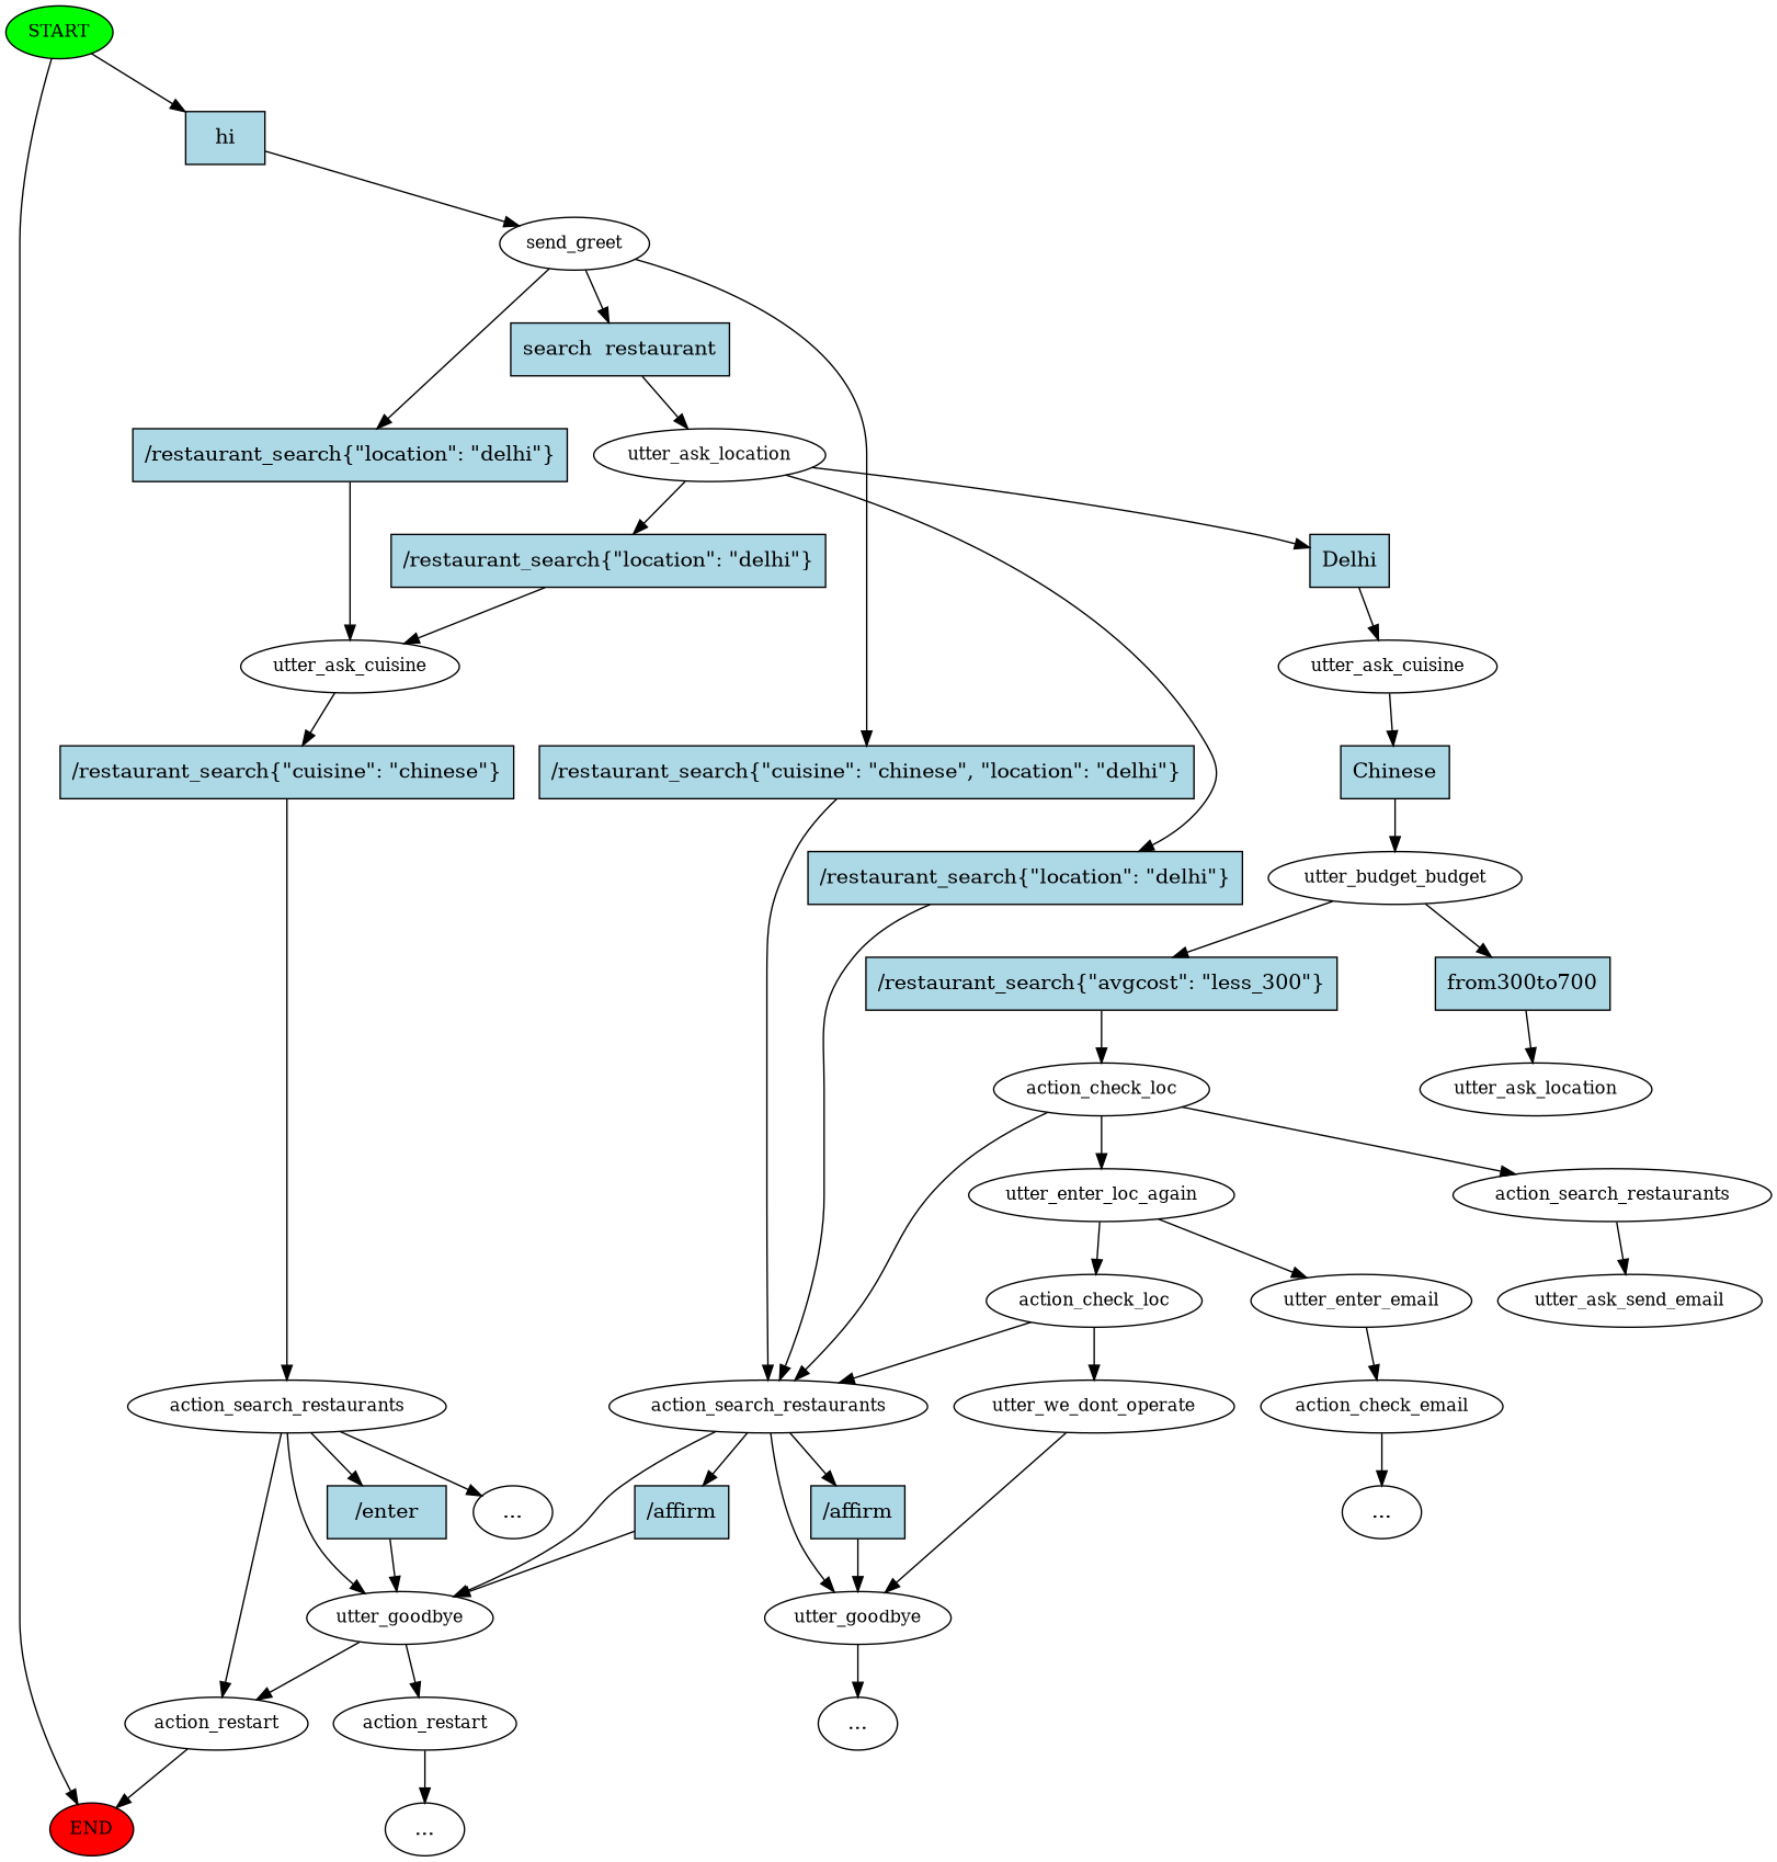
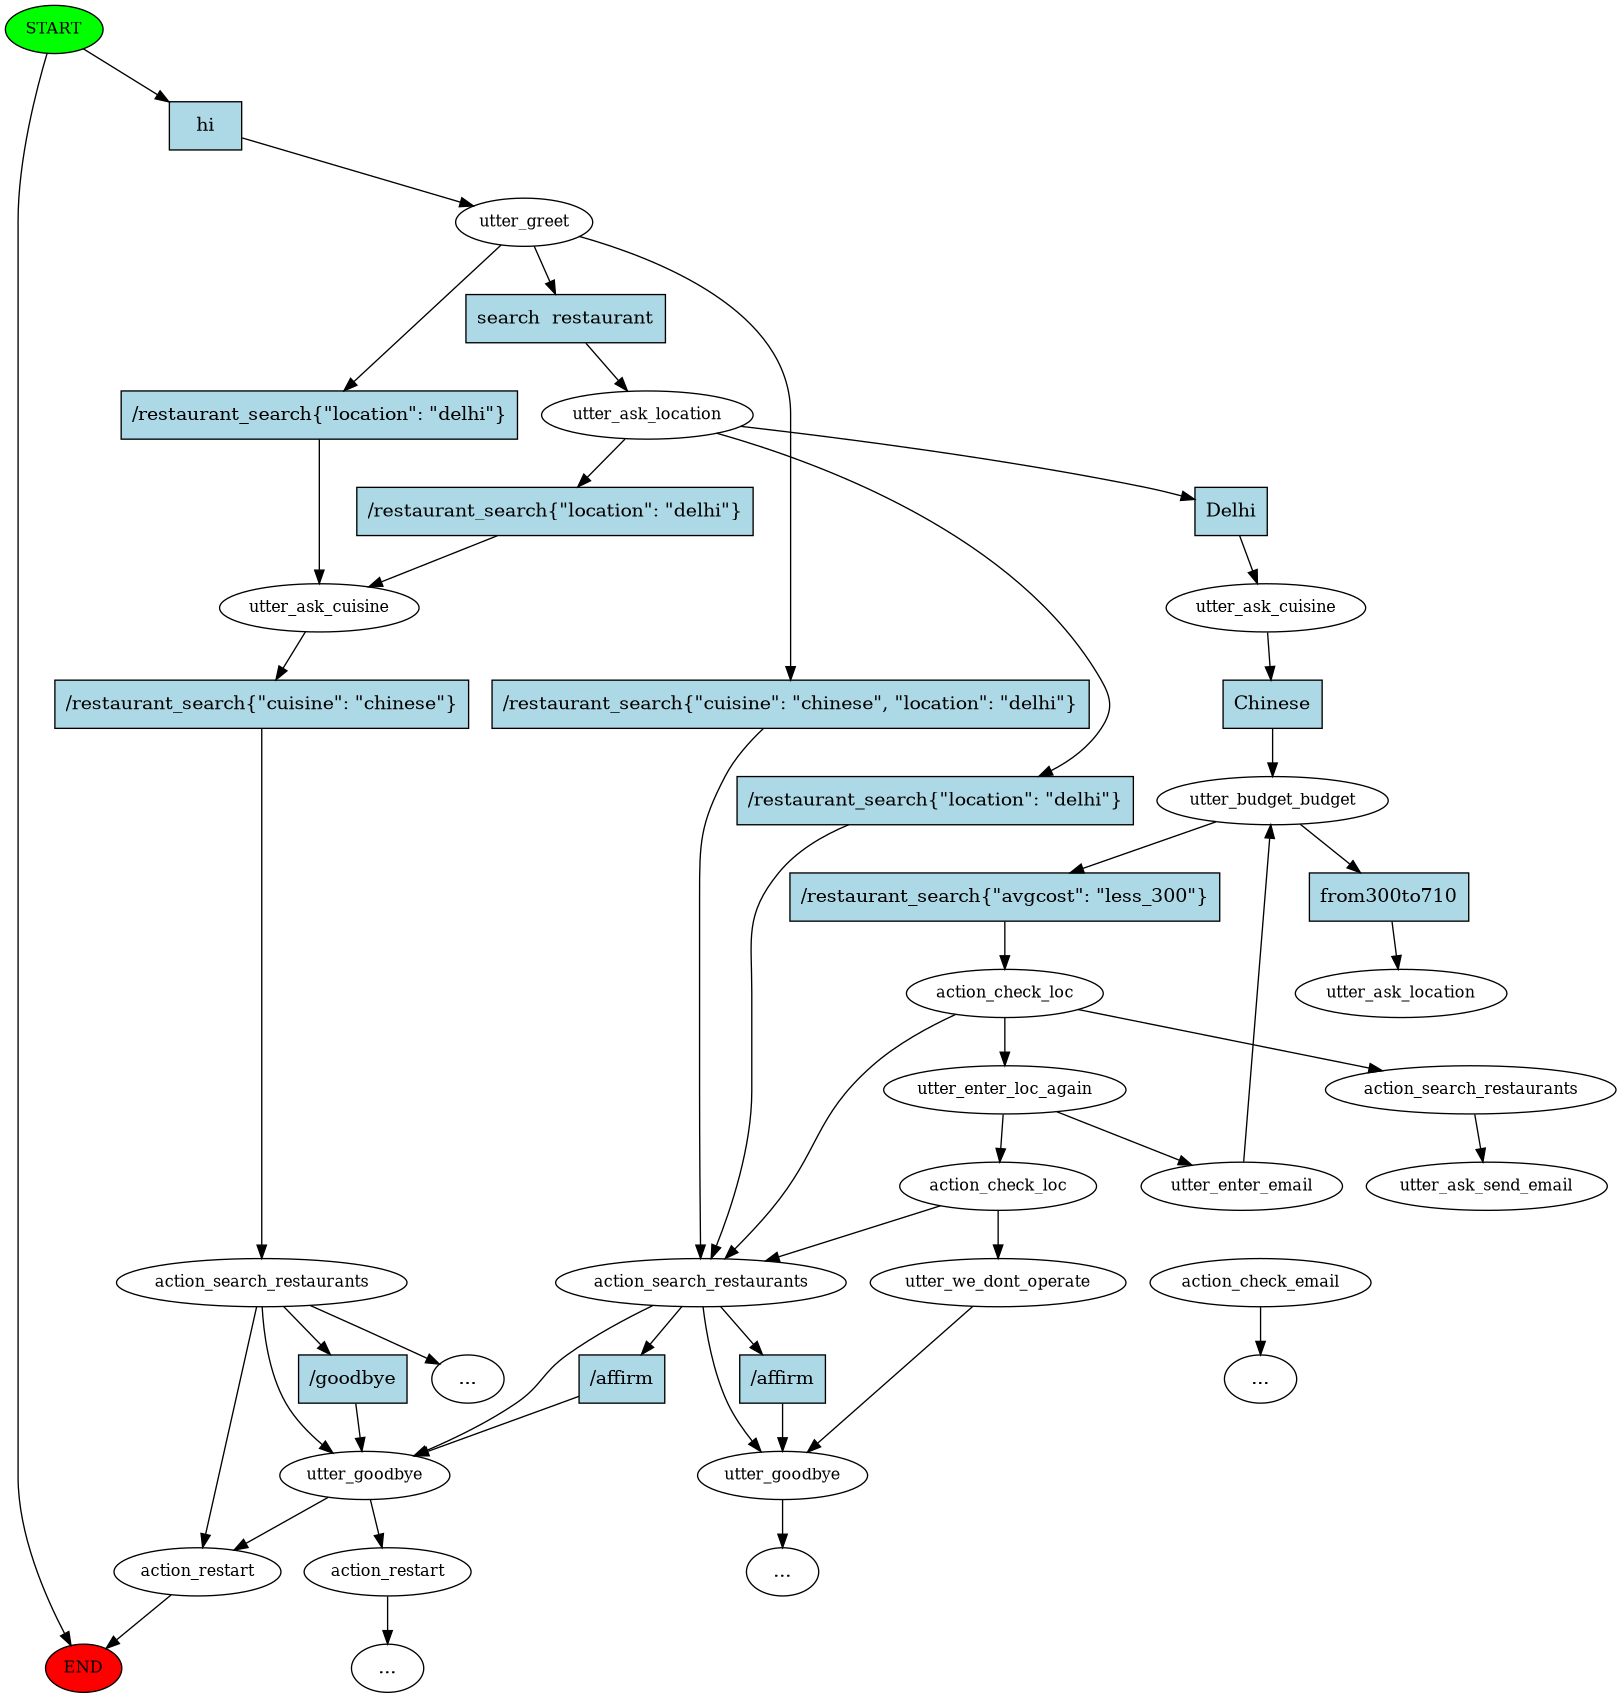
  digraph {
    node [fontsize=12]
    n1 [fillcolor=green label=START style=filled]
    n2 [fillcolor=red label=END style=filled]
    n3 [fillcolor=lightblue label=hi shape=rect style=filled fontsize=""]
-   n4 [label=send_greet]
+   n4 [label=utter_greet]
    n5 [fillcolor=lightblue label="search  restaurant" shape=rect style=filled fontsize=""]
    n6 [fillcolor=lightblue label="/restaurant_search{\"cuisine\": \"chinese\", \"location\": \"delhi\"}" shape=rect style=filled fontsize=""]
    n7 [fillcolor=lightblue label="/restaurant_search{\"location\": \"delhi\"}" shape=rect style=filled fontsize=""]
    n8 [label=utter_ask_location]
    n9 [label=action_search_restaurants]
    n10 [label=utter_ask_cuisine]
    n11 [fillcolor=lightblue label="/restaurant_search{\"location\": \"delhi\"}" shape=rect style=filled fontsize=""]
    n12 [fillcolor=lightblue label=Delhi shape=rect style=filled fontsize=""]
    n13 [fillcolor=lightblue label="/restaurant_search{\"location\": \"delhi\"}" shape=rect style=filled fontsize=""]
    n14 [label=utter_ask_cuisine]
    n15 [fillcolor=lightblue label="/restaurant_search{\"cuisine\": \"chinese\"}" shape=rect style=filled fontsize=""]
    n16 [label=action_search_restaurants]
    n17 [label=utter_goodbye]
    n18 [label=action_restart]
    n19 [label="..." fontsize=""]
-   n20 [fillcolor=lightblue label="/enter" shape=rect style=filled fontsize=""]
+   n20 [fillcolor=lightblue label="/goodbye" shape=rect style=filled fontsize=""]
    n21 [label=action_restart]
    n22 [label="..." fontsize=""]
    n23 [label=utter_goodbye]
    n24 [fillcolor=lightblue label="/affirm" shape=rect style=filled fontsize=""]
    n25 [fillcolor=lightblue label="/affirm" shape=rect style=filled fontsize=""]
    n26 [label="..." fontsize=""]
    n27 [fillcolor=lightblue label=Chinese shape=rect style=filled fontsize=""]
    n28 [label=utter_budget_budget]
    n29 [fillcolor=lightblue label="/restaurant_search{\"avgcost\": \"less_300\"}" shape=rect style=filled fontsize=""]
-   n30 [fillcolor=lightblue label=from300to700 shape=rect style=filled fontsize=""]
+   n30 [fillcolor=lightblue label=from300to710 shape=rect style=filled fontsize=""]
    n31 [label=action_check_loc]
    n32 [label=utter_ask_location]
    n33 [label=action_search_restaurants]
    n34 [label=utter_enter_loc_again]
    n35 [label=utter_ask_send_email]
    n36 [label=utter_enter_email]
    n37 [label=action_check_loc]
    n38 [label=action_check_email]
    n39 [label="..." fontsize=""]
    n40 [label=utter_we_dont_operate]
    n1 -> n2
    n1 -> n3
    n3 -> n4
    n4 -> n5
    n4 -> n6
    n4 -> n7
    n5 -> n8
    n6 -> n9
    n7 -> n10
    n8 -> n11
    n8 -> n12
    n8 -> n13
    n9 -> n17
    n9 -> n23
    n9 -> n24
    n9 -> n25
    n10 -> n15
    n11 -> n10
    n12 -> n14
    n13 -> n9
    n14 -> n27
    n15 -> n16
    n16 -> n17
    n16 -> n18
    n16 -> n19
    n16 -> n20
    n17 -> n18
    n17 -> n21
    n18 -> n2
    n20 -> n17
    n21 -> n22
    n23 -> n26
    n24 -> n23
    n25 -> n17
    n27 -> n28
    n28 -> n29
    n28 -> n30
    n29 -> n31
    n30 -> n32
    n31 -> n9
    n31 -> n33
    n31 -> n34
    n33 -> n35
    n34 -> n36
    n34 -> n37
-   n36 -> n38
+   n36 -> n28
    n37 -> n9
    n37 -> n40
    n38 -> n39
    n40 -> n23
  }
